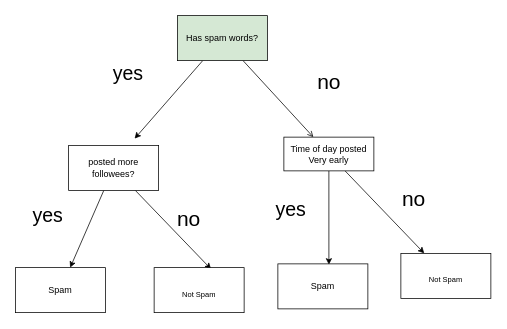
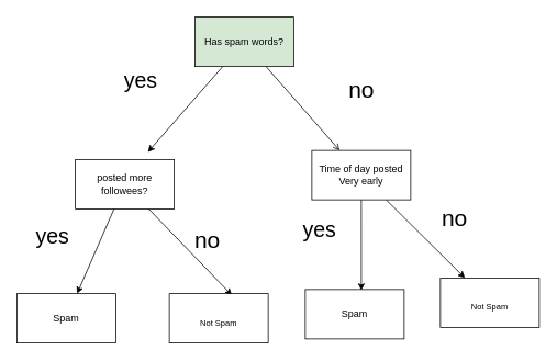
  <mxCell id="0" />
  <mxCell id="1" parent="0" />
  <mxCell id="2" style="rounded=0;orthogonalLoop=1;jettySize=auto;html=1;" edge="1" parent="1" source="4"><mxGeometry relative="1" as="geometry"><mxPoint x="179" y="184" as="targetPoint" /></mxGeometry></mxCell>
  <mxCell id="3" style="edgeStyle=none;rounded=0;orthogonalLoop=1;jettySize=auto;html=1;fontSize=26;endArrow=open;" edge="1" parent="1" source="4" target="10"><mxGeometry relative="1" as="geometry" /></mxCell>
  <mxCell id="4" value="Has spam words?" style="whiteSpace=wrap;html=1;fillColor=#d5e8d4;" vertex="1" parent="1"><mxGeometry x="236" y="20" width="120" height="60" as="geometry" /></mxCell>
  <mxCell id="5" style="edgeStyle=none;rounded=0;orthogonalLoop=1;jettySize=auto;html=1;fontSize=26;" edge="1" parent="1" source="7" target="13"><mxGeometry relative="1" as="geometry" /></mxCell>
  <mxCell id="6" style="edgeStyle=none;rounded=0;orthogonalLoop=1;jettySize=auto;html=1;entryX=0.367;entryY=0.967;entryDx=0;entryDy=0;entryPerimeter=0;fontSize=25;" edge="1" parent="1" source="7" target="14"><mxGeometry relative="1" as="geometry" /></mxCell>
  <mxCell id="7" value="posted more followees?" style="whiteSpace=wrap;html=1;" vertex="1" parent="1"><mxGeometry x="91" y="193" width="120" height="60" as="geometry" /></mxCell>
  <mxCell id="8" style="edgeStyle=none;rounded=0;orthogonalLoop=1;jettySize=auto;html=1;entryX=0.567;entryY=0.017;entryDx=0;entryDy=0;entryPerimeter=0;fontSize=25;" edge="1" parent="1" source="10" target="17"><mxGeometry relative="1" as="geometry" /></mxCell>
  <mxCell id="9" style="edgeStyle=none;rounded=0;orthogonalLoop=1;jettySize=auto;html=1;fontSize=25;" edge="1" parent="1" source="10" target="18"><mxGeometry relative="1" as="geometry" /></mxCell>
- <mxCell id="10" value="Time of day posted Very early" style="whiteSpace=wrap;html=1;" vertex="1" parent="1"><mxGeometry x="378" y="182" width="120" height="45" as="geometry" /></mxCell>
+ <mxCell id="10" value="Time of day posted Very early" style="whiteSpace=wrap;html=1;" vertex="1" parent="1"><mxGeometry x="378" y="182" width="120" height="60" as="geometry" /></mxCell>
  <mxCell id="11" value="&lt;font style=&quot;font-size: 26px&quot;&gt;yes&lt;/font&gt;" style="text;html=1;align=center;verticalAlign=middle;resizable=0;points=[];autosize=1;strokeColor=none;fillColor=none;" vertex="1" parent="1"><mxGeometry x="145" y="85" width="50" height="23" as="geometry" /></mxCell>
  <mxCell id="12" value="&lt;font style=&quot;font-size: 28px&quot;&gt;no&lt;/font&gt;" style="text;html=1;align=center;verticalAlign=middle;resizable=0;points=[];autosize=1;strokeColor=none;fillColor=none;" vertex="1" parent="1"><mxGeometry x="417.5" y="96" width="41" height="23" as="geometry" /></mxCell>
  <mxCell id="13" value="Spam" style="whiteSpace=wrap;html=1;" vertex="1" parent="1"><mxGeometry x="20" y="356" width="120" height="60" as="geometry" /></mxCell>
  <mxCell id="14" value="&lt;font size=&quot;1&quot;&gt;Not Spam&lt;/font&gt;" style="whiteSpace=wrap;html=1;fontSize=26;direction=west;" vertex="1" parent="1"><mxGeometry x="205" y="356" width="120" height="60" as="geometry" /></mxCell>
  <mxCell id="15" value="&lt;font style=&quot;font-size: 26px&quot;&gt;yes&lt;/font&gt;" style="text;html=1;align=center;verticalAlign=middle;resizable=0;points=[];autosize=1;strokeColor=none;fillColor=none;" vertex="1" parent="1"><mxGeometry x="38" y="275" width="50" height="23" as="geometry" /></mxCell>
  <mxCell id="16" value="&lt;font style=&quot;font-size: 28px&quot;&gt;no&lt;/font&gt;" style="text;html=1;align=center;verticalAlign=middle;resizable=0;points=[];autosize=1;strokeColor=none;fillColor=none;" vertex="1" parent="1"><mxGeometry x="230" y="279" width="41" height="23" as="geometry" /></mxCell>
  <mxCell id="17" value="Spam" style="whiteSpace=wrap;html=1;" vertex="1" parent="1"><mxGeometry x="370" y="351" width="120" height="60" as="geometry" /></mxCell>
  <mxCell id="18" value="&lt;font size=&quot;1&quot;&gt;Not Spam&lt;/font&gt;" style="whiteSpace=wrap;html=1;fontSize=26;direction=west;" vertex="1" parent="1"><mxGeometry x="534" y="337" width="120" height="60" as="geometry" /></mxCell>
  <mxCell id="19" value="&lt;font style=&quot;font-size: 28px&quot;&gt;no&lt;/font&gt;" style="text;html=1;align=center;verticalAlign=middle;resizable=0;points=[];autosize=1;strokeColor=none;fillColor=none;" vertex="1" parent="1"><mxGeometry x="530" y="252" width="41" height="23" as="geometry" /></mxCell>
  <mxCell id="20" value="&lt;font style=&quot;font-size: 26px&quot;&gt;yes&lt;/font&gt;" style="text;html=1;align=center;verticalAlign=middle;resizable=0;points=[];autosize=1;strokeColor=none;fillColor=none;" vertex="1" parent="1"><mxGeometry x="362" y="266" width="50" height="23" as="geometry" /></mxCell>
